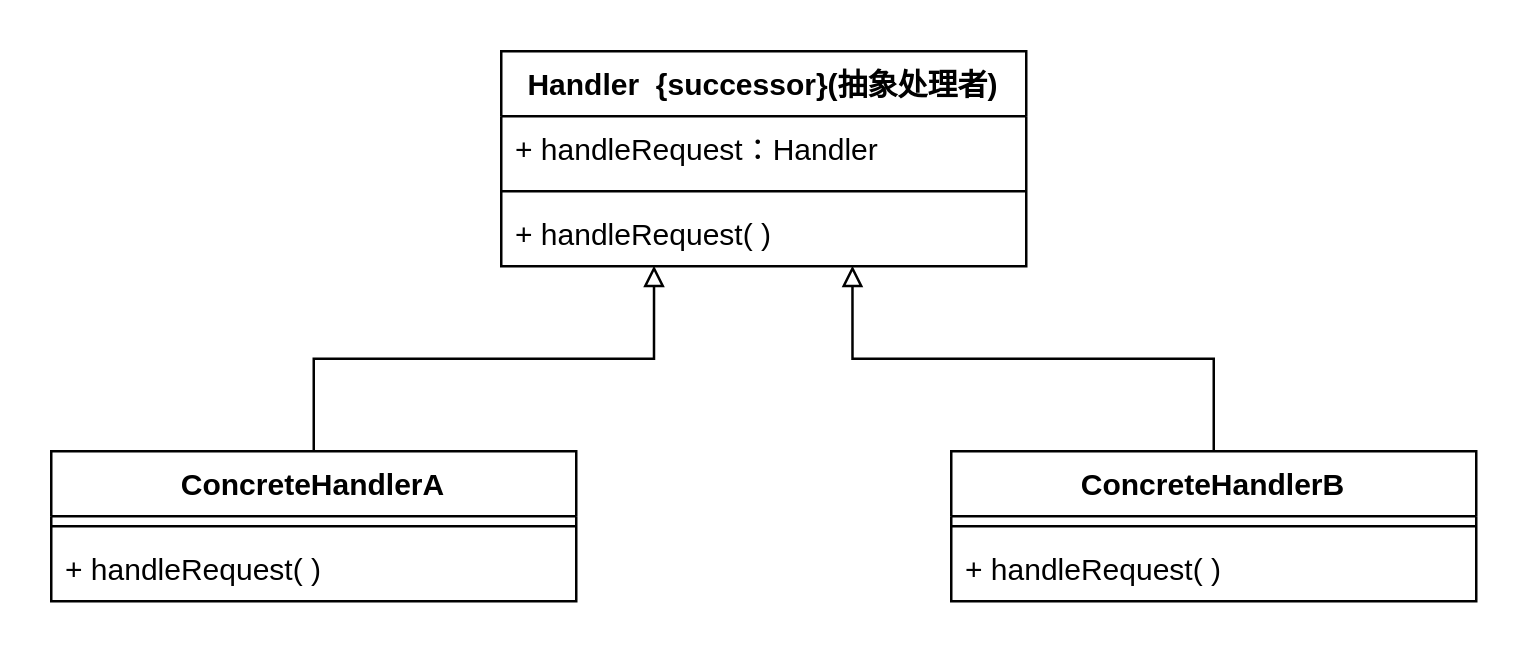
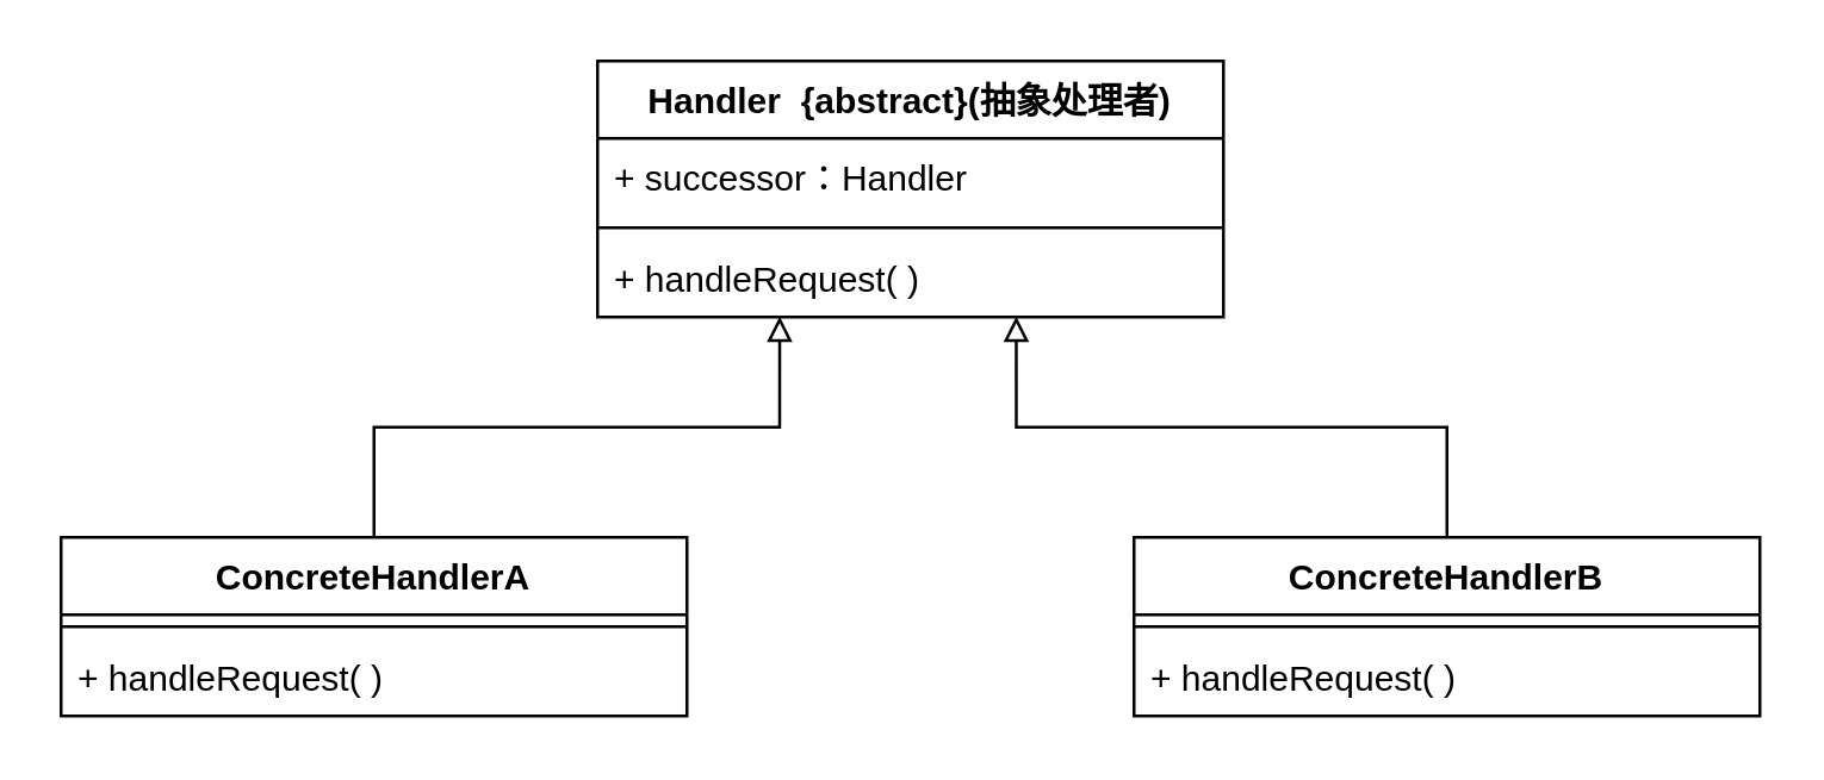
  <mxCell id="0" />
  <mxCell id="1" parent="0" />
- <mxCell id="2" value="Handler  {successor}(抽象处理者)" style="swimlane;fontStyle=1;align=center;verticalAlign=top;childLayout=stackLayout;horizontal=1;startSize=26;horizontalStack=0;resizeParent=1;resizeParentMax=0;resizeLast=0;collapsible=1;marginBottom=0;" vertex="1" parent="1"><mxGeometry x="200" y="20" width="210" height="86" as="geometry" /></mxCell>
- <mxCell id="3" value="+ handleRequest：Handler" style="text;strokeColor=none;fillColor=none;align=left;verticalAlign=top;spacingLeft=4;spacingRight=4;overflow=hidden;rotatable=0;points=[[0,0.5],[1,0.5]];portConstraint=eastwest;" vertex="1" parent="2"><mxGeometry y="26" width="210" height="26" as="geometry" /></mxCell>
+ <mxCell id="2" value="Handler  {abstract}(抽象处理者)" style="swimlane;fontStyle=1;align=center;verticalAlign=top;childLayout=stackLayout;horizontal=1;startSize=26;horizontalStack=0;resizeParent=1;resizeParentMax=0;resizeLast=0;collapsible=1;marginBottom=0;" vertex="1" parent="1"><mxGeometry x="200" y="20" width="210" height="86" as="geometry" /></mxCell>
+ <mxCell id="3" value="+ successor：Handler" style="text;strokeColor=none;fillColor=none;align=left;verticalAlign=top;spacingLeft=4;spacingRight=4;overflow=hidden;rotatable=0;points=[[0,0.5],[1,0.5]];portConstraint=eastwest;" vertex="1" parent="2"><mxGeometry y="26" width="210" height="26" as="geometry" /></mxCell>
  <mxCell id="4" value="" style="line;strokeWidth=1;fillColor=none;align=left;verticalAlign=middle;spacingTop=-1;spacingLeft=3;spacingRight=3;rotatable=0;labelPosition=right;points=[];portConstraint=eastwest;" vertex="1" parent="2"><mxGeometry y="52" width="210" height="8" as="geometry" /></mxCell>
  <mxCell id="5" value="+ handleRequest( )" style="text;strokeColor=none;fillColor=none;align=left;verticalAlign=top;spacingLeft=4;spacingRight=4;overflow=hidden;rotatable=0;points=[[0,0.5],[1,0.5]];portConstraint=eastwest;" vertex="1" parent="2"><mxGeometry y="60" width="210" height="26" as="geometry" /></mxCell>
  <mxCell id="6" style="edgeStyle=orthogonalEdgeStyle;rounded=0;orthogonalLoop=1;jettySize=auto;html=1;exitX=0.5;exitY=0;exitDx=0;exitDy=0;entryX=0.291;entryY=0.992;entryDx=0;entryDy=0;entryPerimeter=0;startArrow=none;startFill=0;endArrow=block;endFill=0;" edge="1" parent="1" source="7" target="5"><mxGeometry relative="1" as="geometry" /></mxCell>
  <mxCell id="7" value="ConcreteHandlerA" style="swimlane;fontStyle=1;align=center;verticalAlign=top;childLayout=stackLayout;horizontal=1;startSize=26;horizontalStack=0;resizeParent=1;resizeParentMax=0;resizeLast=0;collapsible=1;marginBottom=0;" vertex="1" parent="1"><mxGeometry x="20" y="180" width="210" height="60" as="geometry" /></mxCell>
  <mxCell id="8" value="" style="line;strokeWidth=1;fillColor=none;align=left;verticalAlign=middle;spacingTop=-1;spacingLeft=3;spacingRight=3;rotatable=0;labelPosition=right;points=[];portConstraint=eastwest;" vertex="1" parent="7"><mxGeometry y="26" width="210" height="8" as="geometry" /></mxCell>
  <mxCell id="9" value="+ handleRequest( )" style="text;strokeColor=none;fillColor=none;align=left;verticalAlign=top;spacingLeft=4;spacingRight=4;overflow=hidden;rotatable=0;points=[[0,0.5],[1,0.5]];portConstraint=eastwest;" vertex="1" parent="7"><mxGeometry y="34" width="210" height="26" as="geometry" /></mxCell>
  <mxCell id="10" style="edgeStyle=orthogonalEdgeStyle;rounded=0;orthogonalLoop=1;jettySize=auto;html=1;exitX=0.5;exitY=0;exitDx=0;exitDy=0;entryX=0.669;entryY=0.992;entryDx=0;entryDy=0;entryPerimeter=0;startArrow=none;startFill=0;endArrow=block;endFill=0;" edge="1" parent="1" source="11" target="5"><mxGeometry relative="1" as="geometry" /></mxCell>
  <mxCell id="11" value="ConcreteHandlerB" style="swimlane;fontStyle=1;align=center;verticalAlign=top;childLayout=stackLayout;horizontal=1;startSize=26;horizontalStack=0;resizeParent=1;resizeParentMax=0;resizeLast=0;collapsible=1;marginBottom=0;" vertex="1" parent="1"><mxGeometry x="380" y="180" width="210" height="60" as="geometry" /></mxCell>
  <mxCell id="12" value="" style="line;strokeWidth=1;fillColor=none;align=left;verticalAlign=middle;spacingTop=-1;spacingLeft=3;spacingRight=3;rotatable=0;labelPosition=right;points=[];portConstraint=eastwest;" vertex="1" parent="11"><mxGeometry y="26" width="210" height="8" as="geometry" /></mxCell>
  <mxCell id="13" value="+ handleRequest( )" style="text;strokeColor=none;fillColor=none;align=left;verticalAlign=top;spacingLeft=4;spacingRight=4;overflow=hidden;rotatable=0;points=[[0,0.5],[1,0.5]];portConstraint=eastwest;" vertex="1" parent="11"><mxGeometry y="34" width="210" height="26" as="geometry" /></mxCell>
